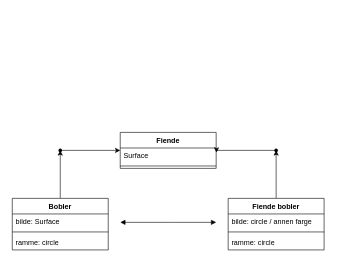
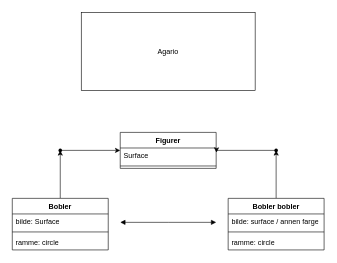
  <mxCell id="0" />
  <mxCell id="1" parent="0" />
+ <mxCell id="2" value="Agario" style="html=1;whiteSpace=wrap;" vertex="1" parent="1"><mxGeometry x="135" y="20" width="290" height="130" as="geometry" /></mxCell>
  <mxCell id="3" value="" style="edgeStyle=orthogonalEdgeStyle;rounded=0;orthogonalLoop=1;jettySize=auto;html=1;" edge="1" parent="1" source="4" target="17"><mxGeometry relative="1" as="geometry" /></mxCell>
  <mxCell id="4" value="Bobler" style="swimlane;fontStyle=1;align=center;verticalAlign=top;childLayout=stackLayout;horizontal=1;startSize=26;horizontalStack=0;resizeParent=1;resizeParentMax=0;resizeLast=0;collapsible=1;marginBottom=0;whiteSpace=wrap;html=1;" vertex="1" parent="1"><mxGeometry x="20" y="330" width="160" height="86" as="geometry" /></mxCell>
  <mxCell id="5" value="bilde: Surface" style="text;strokeColor=none;fillColor=none;align=left;verticalAlign=top;spacingLeft=4;spacingRight=4;overflow=hidden;rotatable=0;points=[[0,0.5],[1,0.5]];portConstraint=eastwest;whiteSpace=wrap;html=1;" vertex="1" parent="4"><mxGeometry y="26" width="160" height="26" as="geometry" /></mxCell>
  <mxCell id="6" value="" style="line;strokeWidth=1;fillColor=none;align=left;verticalAlign=middle;spacingTop=-1;spacingLeft=3;spacingRight=3;rotatable=0;labelPosition=right;points=[];portConstraint=eastwest;strokeColor=inherit;" vertex="1" parent="4"><mxGeometry y="52" width="160" height="8" as="geometry" /></mxCell>
  <mxCell id="7" value="ramme: circle" style="text;strokeColor=none;fillColor=none;align=left;verticalAlign=top;spacingLeft=4;spacingRight=4;overflow=hidden;rotatable=0;points=[[0,0.5],[1,0.5]];portConstraint=eastwest;whiteSpace=wrap;html=1;" vertex="1" parent="4"><mxGeometry y="60" width="160" height="26" as="geometry" /></mxCell>
  <mxCell id="8" value="" style="endArrow=block;startArrow=block;endFill=1;startFill=1;html=1;rounded=0;" edge="1" parent="1"><mxGeometry width="160" relative="1" as="geometry"><mxPoint x="200" y="370" as="sourcePoint" /><mxPoint x="360" y="370" as="targetPoint" /><Array as="points"><mxPoint x="280" y="370" /></Array></mxGeometry></mxCell>
  <mxCell id="9" value="" style="edgeStyle=orthogonalEdgeStyle;rounded=0;orthogonalLoop=1;jettySize=auto;html=1;" edge="1" parent="1" source="10" target="19"><mxGeometry relative="1" as="geometry" /></mxCell>
- <mxCell id="10" value="Fiende bobler" style="swimlane;fontStyle=1;align=center;verticalAlign=top;childLayout=stackLayout;horizontal=1;startSize=26;horizontalStack=0;resizeParent=1;resizeParentMax=0;resizeLast=0;collapsible=1;marginBottom=0;whiteSpace=wrap;html=1;" vertex="1" parent="1"><mxGeometry x="380" y="330" width="160" height="86" as="geometry" /></mxCell>
- <mxCell id="11" value="bilde: circle / annen farge" style="text;strokeColor=none;fillColor=none;align=left;verticalAlign=top;spacingLeft=4;spacingRight=4;overflow=hidden;rotatable=0;points=[[0,0.5],[1,0.5]];portConstraint=eastwest;whiteSpace=wrap;html=1;" vertex="1" parent="10"><mxGeometry y="26" width="160" height="26" as="geometry" /></mxCell>
+ <mxCell id="10" value="Bobler bobler" style="swimlane;fontStyle=1;align=center;verticalAlign=top;childLayout=stackLayout;horizontal=1;startSize=26;horizontalStack=0;resizeParent=1;resizeParentMax=0;resizeLast=0;collapsible=1;marginBottom=0;whiteSpace=wrap;html=1;" vertex="1" parent="1"><mxGeometry x="380" y="330" width="160" height="86" as="geometry" /></mxCell>
+ <mxCell id="11" value="bilde: surface / annen farge" style="text;strokeColor=none;fillColor=none;align=left;verticalAlign=top;spacingLeft=4;spacingRight=4;overflow=hidden;rotatable=0;points=[[0,0.5],[1,0.5]];portConstraint=eastwest;whiteSpace=wrap;html=1;" vertex="1" parent="10"><mxGeometry y="26" width="160" height="26" as="geometry" /></mxCell>
  <mxCell id="12" value="" style="line;strokeWidth=1;fillColor=none;align=left;verticalAlign=middle;spacingTop=-1;spacingLeft=3;spacingRight=3;rotatable=0;labelPosition=right;points=[];portConstraint=eastwest;strokeColor=inherit;" vertex="1" parent="10"><mxGeometry y="52" width="160" height="8" as="geometry" /></mxCell>
  <mxCell id="13" value="ramme: circle" style="text;strokeColor=none;fillColor=none;align=left;verticalAlign=top;spacingLeft=4;spacingRight=4;overflow=hidden;rotatable=0;points=[[0,0.5],[1,0.5]];portConstraint=eastwest;whiteSpace=wrap;html=1;" vertex="1" parent="10"><mxGeometry y="60" width="160" height="26" as="geometry" /></mxCell>
- <mxCell id="14" value="Fiende" style="swimlane;fontStyle=1;align=center;verticalAlign=top;childLayout=stackLayout;horizontal=1;startSize=26;horizontalStack=0;resizeParent=1;resizeParentMax=0;resizeLast=0;collapsible=1;marginBottom=0;whiteSpace=wrap;html=1;" vertex="1" parent="1"><mxGeometry x="200" y="220" width="160" height="60" as="geometry" /></mxCell>
+ <mxCell id="14" value="Figurer" style="swimlane;fontStyle=1;align=center;verticalAlign=top;childLayout=stackLayout;horizontal=1;startSize=26;horizontalStack=0;resizeParent=1;resizeParentMax=0;resizeLast=0;collapsible=1;marginBottom=0;whiteSpace=wrap;html=1;" vertex="1" parent="1"><mxGeometry x="200" y="220" width="160" height="60" as="geometry" /></mxCell>
  <mxCell id="15" value="Surface&lt;br&gt;" style="text;strokeColor=none;fillColor=none;align=left;verticalAlign=top;spacingLeft=4;spacingRight=4;overflow=hidden;rotatable=0;points=[[0,0.5],[1,0.5]];portConstraint=eastwest;whiteSpace=wrap;html=1;" vertex="1" parent="14"><mxGeometry y="26" width="160" height="26" as="geometry" /></mxCell>
  <mxCell id="16" value="" style="line;strokeWidth=1;fillColor=none;align=left;verticalAlign=middle;spacingTop=-1;spacingLeft=3;spacingRight=3;rotatable=0;labelPosition=right;points=[];portConstraint=eastwest;strokeColor=inherit;" vertex="1" parent="14"><mxGeometry y="52" width="160" height="8" as="geometry" /></mxCell>
  <mxCell id="17" value="" style="shape=waypoint;sketch=0;size=6;pointerEvents=1;points=[];fillColor=default;resizable=0;rotatable=0;perimeter=centerPerimeter;snapToPoint=1;verticalAlign=top;fontStyle=1;startSize=26;" vertex="1" parent="1"><mxGeometry x="90" y="240" width="20" height="20" as="geometry" /></mxCell>
  <mxCell id="18" style="edgeStyle=orthogonalEdgeStyle;rounded=0;orthogonalLoop=1;jettySize=auto;html=1;entryX=0;entryY=0.154;entryDx=0;entryDy=0;entryPerimeter=0;" edge="1" parent="1" source="17" target="15"><mxGeometry relative="1" as="geometry" /></mxCell>
  <mxCell id="19" value="" style="shape=waypoint;sketch=0;size=6;pointerEvents=1;points=[];fillColor=default;resizable=0;rotatable=0;perimeter=centerPerimeter;snapToPoint=1;verticalAlign=top;fontStyle=1;startSize=26;" vertex="1" parent="1"><mxGeometry x="450" y="240" width="20" height="20" as="geometry" /></mxCell>
  <mxCell id="20" style="edgeStyle=orthogonalEdgeStyle;rounded=0;orthogonalLoop=1;jettySize=auto;html=1;entryX=1.003;entryY=0.293;entryDx=0;entryDy=0;entryPerimeter=0;" edge="1" parent="1" source="19" target="15"><mxGeometry relative="1" as="geometry"><Array as="points"><mxPoint x="360" y="250" /></Array></mxGeometry></mxCell>
